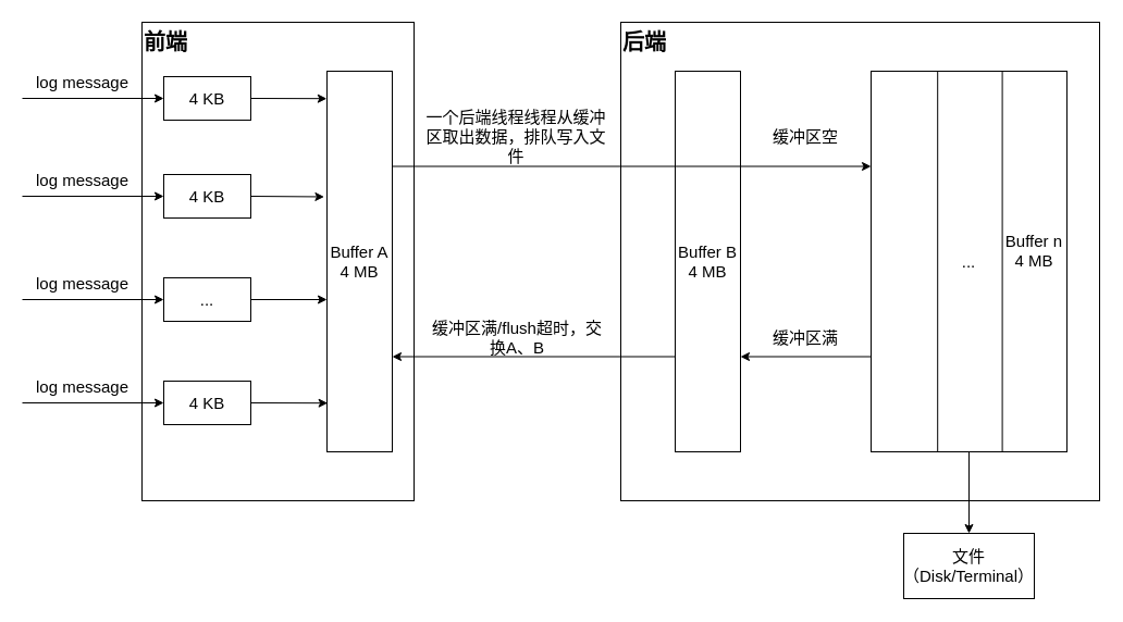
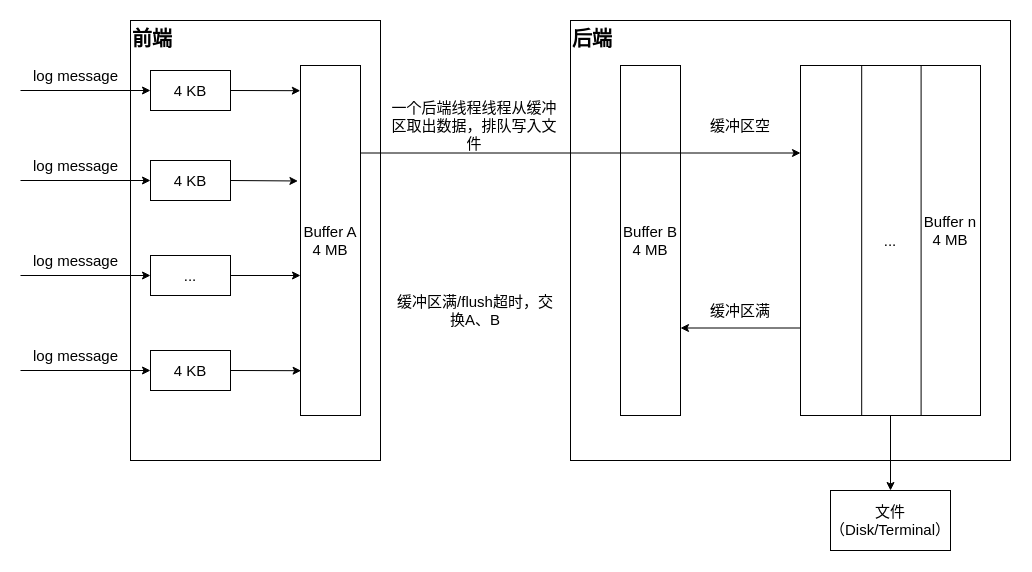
  <mxCell id="0" />
  <mxCell id="1" parent="0" />
  <mxCell id="2" value="前端" style="rounded=0;whiteSpace=wrap;html=1;fontStyle=1;verticalAlign=top;align=left;fontSize=20;" vertex="1" parent="1"><mxGeometry x="130" y="20" width="250" height="440" as="geometry" /></mxCell>
  <mxCell id="3" value="后端" style="rounded=0;whiteSpace=wrap;html=1;fontStyle=1;align=left;verticalAlign=top;fontSize=20;" vertex="1" parent="1"><mxGeometry x="570" y="20" width="440" height="440" as="geometry" /></mxCell>
  <mxCell id="4" style="edgeStyle=none;html=1;exitX=0;exitY=0.5;exitDx=0;exitDy=0;fontSize=15;startArrow=classic;startFill=1;endArrow=none;endFill=0;" edge="1" parent="1" source="6"><mxGeometry relative="1" as="geometry"><mxPoint x="20" y="90" as="targetPoint" /></mxGeometry></mxCell>
  <mxCell id="5" style="edgeStyle=none;html=1;exitX=1;exitY=0.5;exitDx=0;exitDy=0;entryX=-0.003;entryY=0.072;entryDx=0;entryDy=0;entryPerimeter=0;fontSize=15;startArrow=none;startFill=0;endArrow=classic;endFill=1;" edge="1" parent="1" source="6" target="16"><mxGeometry relative="1" as="geometry" /></mxCell>
  <mxCell id="6" value="4 KB" style="rounded=0;whiteSpace=wrap;html=1;fontSize=15;" vertex="1" parent="1"><mxGeometry x="150" y="70" width="80" height="40" as="geometry" /></mxCell>
  <mxCell id="7" style="edgeStyle=none;html=1;exitX=0;exitY=0.5;exitDx=0;exitDy=0;fontSize=15;startArrow=classic;startFill=1;endArrow=none;endFill=0;" edge="1" parent="1" source="9"><mxGeometry relative="1" as="geometry"><mxPoint x="20" y="370" as="targetPoint" /></mxGeometry></mxCell>
  <mxCell id="8" style="edgeStyle=none;html=1;exitX=1;exitY=0.5;exitDx=0;exitDy=0;entryX=0.01;entryY=0.872;entryDx=0;entryDy=0;entryPerimeter=0;fontSize=15;startArrow=none;startFill=0;endArrow=classic;endFill=1;" edge="1" parent="1" source="9" target="16"><mxGeometry relative="1" as="geometry" /></mxCell>
  <mxCell id="9" value="4 KB" style="rounded=0;whiteSpace=wrap;html=1;fontSize=15;" vertex="1" parent="1"><mxGeometry x="150" y="350" width="80" height="40" as="geometry" /></mxCell>
  <mxCell id="10" style="edgeStyle=none;html=1;exitX=0;exitY=0.5;exitDx=0;exitDy=0;fontSize=15;startArrow=classic;startFill=1;endArrow=none;endFill=0;" edge="1" parent="1" source="12"><mxGeometry relative="1" as="geometry"><mxPoint x="20" y="275" as="targetPoint" /></mxGeometry></mxCell>
  <mxCell id="11" style="edgeStyle=none;html=1;exitX=1;exitY=0.5;exitDx=0;exitDy=0;entryX=0;entryY=0.6;entryDx=0;entryDy=0;entryPerimeter=0;fontSize=15;startArrow=none;startFill=0;endArrow=classic;endFill=1;" edge="1" parent="1" source="12" target="16"><mxGeometry relative="1" as="geometry" /></mxCell>
  <mxCell id="12" value="..." style="rounded=0;whiteSpace=wrap;html=1;fontSize=15;" vertex="1" parent="1"><mxGeometry x="150" y="255" width="80" height="40" as="geometry" /></mxCell>
  <mxCell id="13" style="edgeStyle=none;html=1;exitX=0;exitY=0.5;exitDx=0;exitDy=0;fontSize=15;startArrow=classic;startFill=1;endArrow=none;endFill=0;" edge="1" parent="1" source="15"><mxGeometry relative="1" as="geometry"><mxPoint x="20" y="180" as="targetPoint" /></mxGeometry></mxCell>
  <mxCell id="14" style="edgeStyle=none;html=1;exitX=1;exitY=0.5;exitDx=0;exitDy=0;entryX=-0.043;entryY=0.33;entryDx=0;entryDy=0;entryPerimeter=0;fontSize=15;startArrow=none;startFill=0;endArrow=classic;endFill=1;" edge="1" parent="1" source="15" target="16"><mxGeometry relative="1" as="geometry" /></mxCell>
  <mxCell id="15" value="4 KB" style="rounded=0;whiteSpace=wrap;html=1;fontSize=15;" vertex="1" parent="1"><mxGeometry x="150" y="160" width="80" height="40" as="geometry" /></mxCell>
  <mxCell id="16" value="Buffer A&lt;br&gt;4 MB" style="rounded=0;whiteSpace=wrap;html=1;fontSize=15;" vertex="1" parent="1"><mxGeometry x="300" y="65" width="60" height="350" as="geometry" /></mxCell>
- <mxCell id="17" style="edgeStyle=none;html=1;exitX=0;exitY=0.75;exitDx=0;exitDy=0;entryX=1;entryY=0.75;entryDx=0;entryDy=0;fontSize=15;startArrow=none;startFill=0;endArrow=classic;endFill=1;" edge="1" parent="1" source="18" target="16"><mxGeometry relative="1" as="geometry" /></mxCell>
  <mxCell id="18" value="Buffer B&lt;br style=&quot;border-color: var(--border-color);&quot;&gt;4 MB" style="rounded=0;whiteSpace=wrap;html=1;fontSize=15;" vertex="1" parent="1"><mxGeometry x="620" y="65" width="60" height="350" as="geometry" /></mxCell>
  <mxCell id="19" style="edgeStyle=none;html=1;exitX=0;exitY=0.75;exitDx=0;exitDy=0;entryX=1;entryY=0.75;entryDx=0;entryDy=0;fontSize=15;startArrow=none;startFill=0;endArrow=classic;endFill=1;" edge="1" parent="1" source="21" target="18"><mxGeometry relative="1" as="geometry" /></mxCell>
  <mxCell id="20" style="edgeStyle=none;html=1;exitX=0.5;exitY=1;exitDx=0;exitDy=0;entryX=0.5;entryY=0;entryDx=0;entryDy=0;fontSize=15;startArrow=none;startFill=0;endArrow=classic;endFill=1;" edge="1" parent="1" source="21" target="22"><mxGeometry relative="1" as="geometry" /></mxCell>
  <mxCell id="21" value="..." style="rounded=0;whiteSpace=wrap;html=1;fontSize=15;points=[[0,0,0,0,0],[0,0.25,0,0,0],[0,0.5,0,0,0],[0,0.75,0,0,0],[0,1,0,0,0],[0.34,0,0,0,0],[0.34,1,0,0,0],[0.67,0,0,0,0],[0.67,1,0,0,0],[1,0,0,0,0],[1,0.25,0,0,0],[1,0.5,0,0,0],[1,0.75,0,0,0],[1,1,0,0,0]];" vertex="1" parent="1"><mxGeometry x="800" y="65" width="180" height="350" as="geometry" /></mxCell>
  <mxCell id="22" value="文件&lt;br&gt;（Disk/Terminal）" style="rounded=0;whiteSpace=wrap;html=1;fontSize=15;" vertex="1" parent="1"><mxGeometry x="830" y="490" width="120" height="60" as="geometry" /></mxCell>
  <mxCell id="23" value="log message" style="text;html=1;align=center;verticalAlign=middle;resizable=0;points=[];autosize=1;strokeColor=none;fillColor=none;fontSize=15;" vertex="1" parent="1"><mxGeometry x="20" y="60" width="110" height="30" as="geometry" /></mxCell>
  <mxCell id="24" value="log message" style="text;html=1;align=center;verticalAlign=middle;resizable=0;points=[];autosize=1;strokeColor=none;fillColor=none;fontSize=15;" vertex="1" parent="1"><mxGeometry x="20" y="340" width="110" height="30" as="geometry" /></mxCell>
  <mxCell id="25" value="log message" style="text;html=1;align=center;verticalAlign=middle;resizable=0;points=[];autosize=1;strokeColor=none;fillColor=none;fontSize=15;" vertex="1" parent="1"><mxGeometry x="20" y="245" width="110" height="30" as="geometry" /></mxCell>
  <mxCell id="26" value="log message" style="text;html=1;align=center;verticalAlign=middle;resizable=0;points=[];autosize=1;strokeColor=none;fillColor=none;fontSize=15;" vertex="1" parent="1"><mxGeometry x="20" y="150" width="110" height="30" as="geometry" /></mxCell>
  <mxCell id="27" style="edgeStyle=none;html=1;exitX=1;exitY=0.25;exitDx=0;exitDy=0;entryX=0;entryY=0.25;entryDx=0;entryDy=0;fontSize=15;startArrow=none;startFill=0;endArrow=classic;endFill=1;" edge="1" parent="1" source="16" target="21"><mxGeometry relative="1" as="geometry" /></mxCell>
  <mxCell id="28" style="edgeStyle=none;html=1;exitX=0.34;exitY=0;exitDx=0;exitDy=0;exitPerimeter=0;entryX=0.34;entryY=1;entryDx=0;entryDy=0;entryPerimeter=0;fontSize=15;startArrow=none;startFill=0;endArrow=none;endFill=0;" edge="1" parent="1" source="21" target="21"><mxGeometry relative="1" as="geometry" /></mxCell>
  <mxCell id="29" style="edgeStyle=none;html=1;exitX=0.67;exitY=0;exitDx=0;exitDy=0;exitPerimeter=0;entryX=0.67;entryY=1;entryDx=0;entryDy=0;entryPerimeter=0;fontSize=15;startArrow=none;startFill=0;endArrow=none;endFill=0;" edge="1" parent="1" source="21" target="21"><mxGeometry relative="1" as="geometry" /></mxCell>
  <mxCell id="30" value="Buffer n&lt;br&gt;4 MB" style="text;html=1;strokeColor=none;fillColor=none;align=center;verticalAlign=middle;whiteSpace=wrap;rounded=0;fontSize=15;" vertex="1" parent="1"><mxGeometry x="920" y="215" width="60" height="30" as="geometry" /></mxCell>
  <mxCell id="31" value="一个后端线程线程从缓冲区取出数据，排队写入文件" style="text;html=1;strokeColor=none;fillColor=none;align=center;verticalAlign=middle;whiteSpace=wrap;rounded=0;fontSize=15;" vertex="1" parent="1"><mxGeometry x="389" y="110" width="170" height="30" as="geometry" /></mxCell>
  <mxCell id="32" value="缓冲区满" style="text;html=1;strokeColor=none;fillColor=none;align=center;verticalAlign=middle;whiteSpace=wrap;rounded=0;fontSize=15;" vertex="1" parent="1"><mxGeometry x="700" y="295" width="80" height="30" as="geometry" /></mxCell>
  <mxCell id="33" value="缓冲区空" style="text;html=1;strokeColor=none;fillColor=none;align=center;verticalAlign=middle;whiteSpace=wrap;rounded=0;fontSize=15;" vertex="1" parent="1"><mxGeometry x="700" y="110" width="80" height="30" as="geometry" /></mxCell>
  <mxCell id="34" value="缓冲区满/flush超时，交换A、B" style="text;html=1;strokeColor=none;fillColor=none;align=center;verticalAlign=middle;whiteSpace=wrap;rounded=0;fontSize=15;" vertex="1" parent="1"><mxGeometry x="390" y="295" width="170" height="30" as="geometry" /></mxCell>
